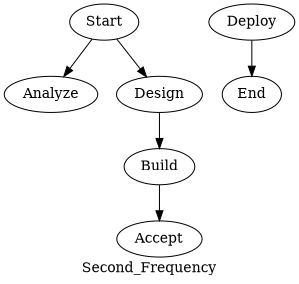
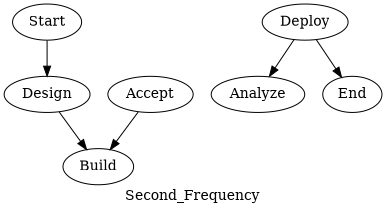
  digraph {
    label=Second_Frequency
    Start
    Analyze
    Design
    Build
    Accept
    Deploy
    End
-   Start -> Analyze
+   Deploy -> Analyze
    Start -> Design
    Design -> Build
-   Build -> Accept
+   Accept -> Build
    Deploy -> End
  }
